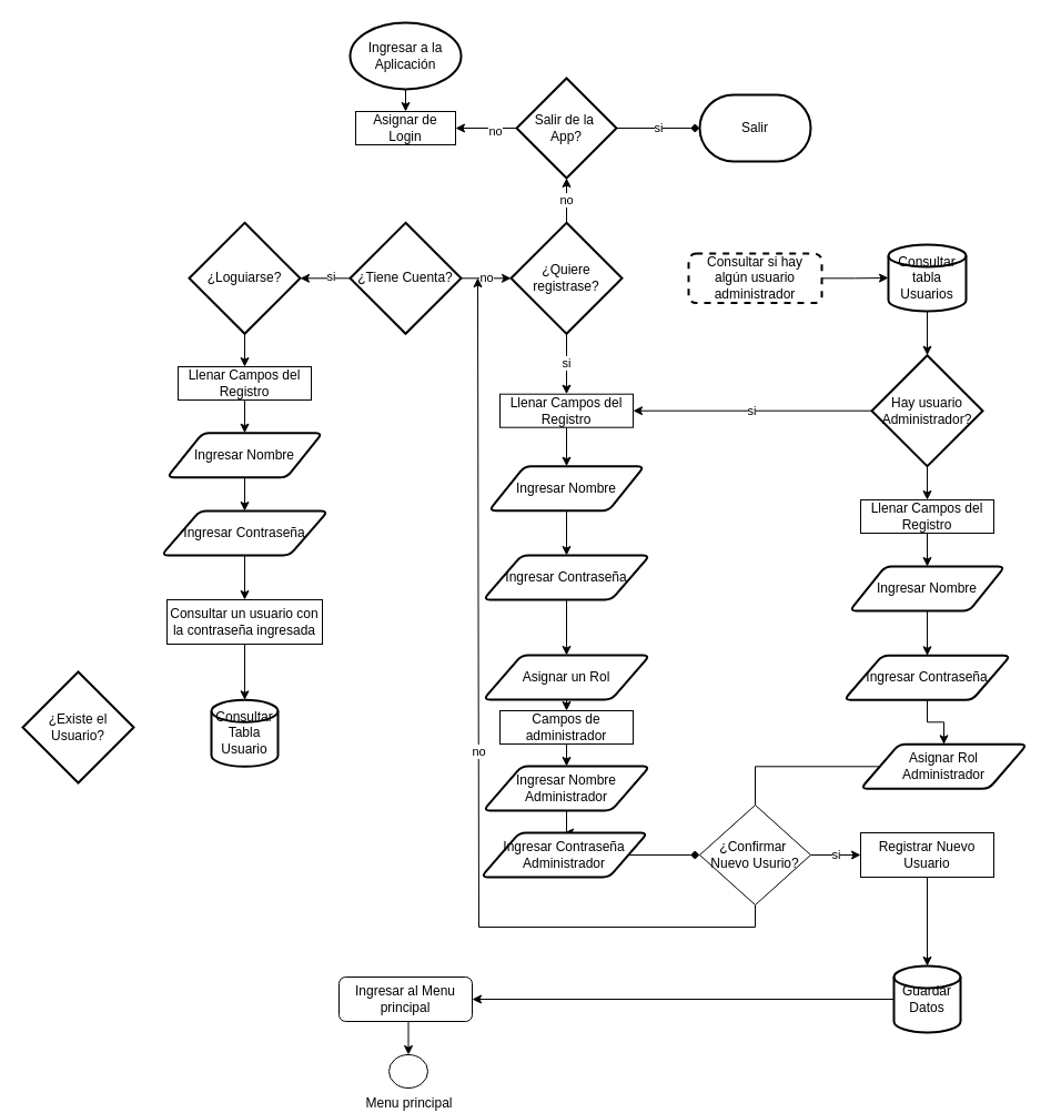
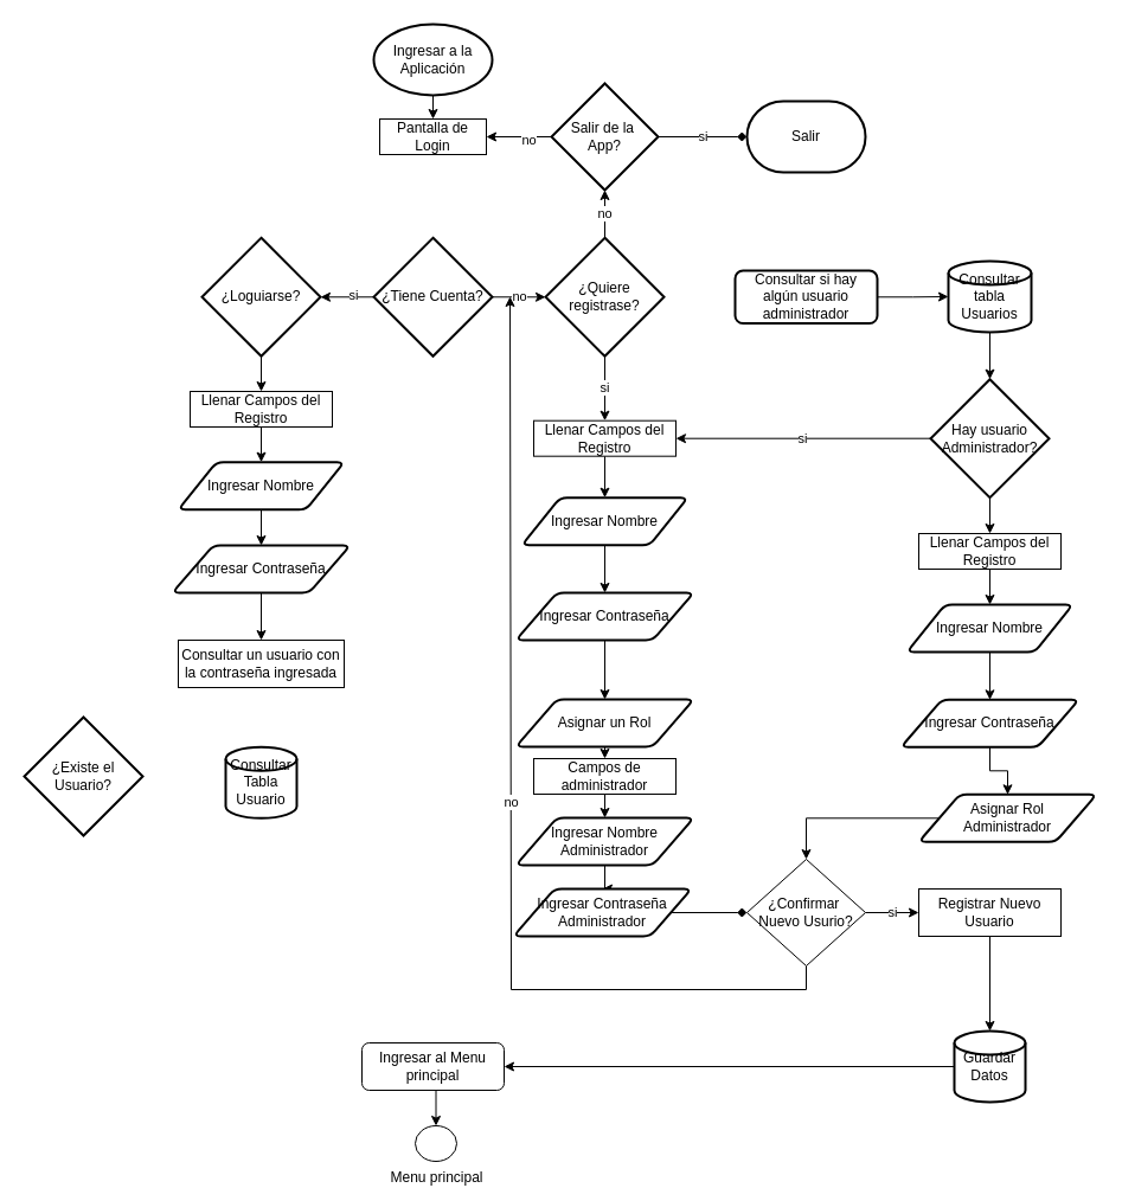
  <mxCell id="0" />
  <mxCell id="1" parent="0" />
  <mxCell id="2" style="edgeStyle=orthogonalEdgeStyle;rounded=0;orthogonalLoop=1;jettySize=auto;html=1;exitX=0.5;exitY=1;exitDx=0;exitDy=0;exitPerimeter=0;entryX=0.5;entryY=0;entryDx=0;entryDy=0;" parent="1" source="3" target="19" edge="1"><mxGeometry relative="1" as="geometry"><mxPoint x="365" y="100" as="targetPoint" /></mxGeometry></mxCell>
  <mxCell id="3" value="Ingresar a la Aplicación" style="strokeWidth=2;html=1;shape=mxgraph.flowchart.start_1;whiteSpace=wrap;" parent="1" vertex="1"><mxGeometry x="315" y="20" width="100" height="60" as="geometry" /></mxCell>
  <mxCell id="4" value="" style="edgeStyle=orthogonalEdgeStyle;rounded=0;orthogonalLoop=1;jettySize=auto;html=1;" parent="1" source="6" target="11" edge="1"><mxGeometry relative="1" as="geometry" /></mxCell>
  <mxCell id="5" value="si" style="edgeLabel;html=1;align=center;verticalAlign=middle;resizable=0;points=[];" parent="4" vertex="1" connectable="0"><mxGeometry x="-0.213" y="-2" relative="1" as="geometry"><mxPoint as="offset" /></mxGeometry></mxCell>
  <mxCell id="6" value="¿Tiene Cuenta?" style="strokeWidth=2;html=1;shape=mxgraph.flowchart.decision;whiteSpace=wrap;" parent="1" vertex="1"><mxGeometry x="315" y="200.31" width="100" height="100" as="geometry" /></mxCell>
  <mxCell id="7" value="si" style="edgeStyle=orthogonalEdgeStyle;rounded=0;orthogonalLoop=1;jettySize=auto;html=1;exitX=0.5;exitY=1;exitDx=0;exitDy=0;exitPerimeter=0;entryX=0.5;entryY=0;entryDx=0;entryDy=0;" parent="1" source="8" target="34" edge="1"><mxGeometry relative="1" as="geometry" /></mxCell>
  <mxCell id="8" value="¿Quiere registrase?" style="strokeWidth=2;html=1;shape=mxgraph.flowchart.decision;whiteSpace=wrap;" parent="1" vertex="1"><mxGeometry x="460" y="200.31" width="100" height="100" as="geometry" /></mxCell>
  <mxCell id="9" style="edgeStyle=orthogonalEdgeStyle;rounded=0;orthogonalLoop=1;jettySize=auto;html=1;exitX=0.5;exitY=0;exitDx=0;exitDy=0;exitPerimeter=0;" parent="1" source="11" edge="1"><mxGeometry relative="1" as="geometry"><mxPoint x="219.897" y="200" as="targetPoint" /></mxGeometry></mxCell>
  <mxCell id="10" style="edgeStyle=orthogonalEdgeStyle;rounded=0;orthogonalLoop=1;jettySize=auto;html=1;exitX=0.5;exitY=1;exitDx=0;exitDy=0;exitPerimeter=0;entryX=0.5;entryY=0;entryDx=0;entryDy=0;" edge="1" parent="1" source="11" target="60"><mxGeometry relative="1" as="geometry" /></mxCell>
  <mxCell id="11" value="¿Loguiarse?" style="strokeWidth=2;html=1;shape=mxgraph.flowchart.decision;whiteSpace=wrap;" parent="1" vertex="1"><mxGeometry x="170" y="200.31" width="100" height="100" as="geometry" /></mxCell>
  <mxCell id="12" style="edgeStyle=orthogonalEdgeStyle;rounded=0;orthogonalLoop=1;jettySize=auto;html=1;exitX=0;exitY=0.5;exitDx=0;exitDy=0;exitPerimeter=0;entryX=1;entryY=0.5;entryDx=0;entryDy=0;" parent="1" source="14" target="19" edge="1"><mxGeometry relative="1" as="geometry"><mxPoint x="420" y="115" as="targetPoint" /></mxGeometry></mxCell>
  <mxCell id="13" value="no" style="edgeLabel;html=1;align=center;verticalAlign=middle;resizable=0;points=[];" parent="12" vertex="1" connectable="0"><mxGeometry x="-0.282" y="2" relative="1" as="geometry"><mxPoint as="offset" /></mxGeometry></mxCell>
  <mxCell id="14" value="Salir de la&amp;nbsp;&lt;div&gt;App?&lt;/div&gt;" style="strokeWidth=2;html=1;shape=mxgraph.flowchart.decision;whiteSpace=wrap;" parent="1" vertex="1"><mxGeometry x="465" y="70" width="90" height="90" as="geometry" /></mxCell>
  <mxCell id="15" value="no" style="edgeStyle=orthogonalEdgeStyle;rounded=0;orthogonalLoop=1;jettySize=auto;html=1;exitX=0.5;exitY=0;exitDx=0;exitDy=0;exitPerimeter=0;entryX=0.5;entryY=1;entryDx=0;entryDy=0;entryPerimeter=0;" parent="1" source="8" target="14" edge="1"><mxGeometry relative="1" as="geometry" /></mxCell>
  <mxCell id="16" value="no" style="edgeStyle=orthogonalEdgeStyle;rounded=0;orthogonalLoop=1;jettySize=auto;html=1;exitX=1;exitY=0.5;exitDx=0;exitDy=0;exitPerimeter=0;entryX=0;entryY=0.5;entryDx=0;entryDy=0;entryPerimeter=0;" parent="1" source="6" target="8" edge="1"><mxGeometry relative="1" as="geometry" /></mxCell>
  <mxCell id="17" value="Salir" style="strokeWidth=2;html=1;shape=mxgraph.flowchart.terminator;whiteSpace=wrap;" parent="1" vertex="1"><mxGeometry x="630" y="85" width="100" height="60" as="geometry" /></mxCell>
  <mxCell id="18" value="si" style="edgeStyle=orthogonalEdgeStyle;rounded=0;orthogonalLoop=1;jettySize=auto;html=1;exitX=1;exitY=0.5;exitDx=0;exitDy=0;exitPerimeter=0;entryX=0;entryY=0.5;entryDx=0;entryDy=0;entryPerimeter=0;endArrow=diamond;" parent="1" source="14" target="17" edge="1"><mxGeometry relative="1" as="geometry" /></mxCell>
- <mxCell id="19" value="Asignar de Login" style="rounded=0;whiteSpace=wrap;html=1;" parent="1" vertex="1"><mxGeometry x="320" y="100" width="90" height="30" as="geometry" /></mxCell>
- <mxCell id="20" value="Consultar si hay algún usuario administrador" style="rounded=1;whiteSpace=wrap;html=1;strokeWidth=2;dashed=1;" parent="1" vertex="1"><mxGeometry x="620" y="228.05" width="120" height="44.53" as="geometry" /></mxCell>
+ <mxCell id="19" value="Pantalla de Login" style="rounded=0;whiteSpace=wrap;html=1;" parent="1" vertex="1"><mxGeometry x="320" y="100" width="90" height="30" as="geometry" /></mxCell>
+ <mxCell id="20" value="Consultar si hay algún usuario administrador" style="rounded=1;whiteSpace=wrap;html=1;strokeWidth=2;" parent="1" vertex="1"><mxGeometry x="620" y="228.05" width="120" height="44.53" as="geometry" /></mxCell>
  <mxCell id="21" style="edgeStyle=orthogonalEdgeStyle;rounded=0;orthogonalLoop=1;jettySize=auto;html=1;exitX=0.5;exitY=1;exitDx=0;exitDy=0;exitPerimeter=0;entryX=0.5;entryY=0;entryDx=0;entryDy=0;" parent="1" source="22" target="26" edge="1"><mxGeometry relative="1" as="geometry" /></mxCell>
  <mxCell id="22" value="Consultar tabla Usuarios" style="strokeWidth=2;html=1;shape=mxgraph.flowchart.database;whiteSpace=wrap;" parent="1" vertex="1"><mxGeometry x="800" y="220" width="70" height="60" as="geometry" /></mxCell>
  <mxCell id="23" style="edgeStyle=orthogonalEdgeStyle;rounded=0;orthogonalLoop=1;jettySize=auto;html=1;exitX=1;exitY=0.5;exitDx=0;exitDy=0;entryX=0;entryY=0.5;entryDx=0;entryDy=0;entryPerimeter=0;" parent="1" source="20" target="22" edge="1"><mxGeometry relative="1" as="geometry" /></mxCell>
  <mxCell id="24" value="si" style="edgeStyle=orthogonalEdgeStyle;rounded=0;orthogonalLoop=1;jettySize=auto;html=1;exitX=0;exitY=0.5;exitDx=0;exitDy=0;entryX=1;entryY=0.5;entryDx=0;entryDy=0;" parent="1" source="26" target="34" edge="1"><mxGeometry relative="1" as="geometry" /></mxCell>
  <mxCell id="25" style="edgeStyle=orthogonalEdgeStyle;rounded=0;orthogonalLoop=1;jettySize=auto;html=1;exitX=0.5;exitY=1;exitDx=0;exitDy=0;entryX=0.5;entryY=0;entryDx=0;entryDy=0;" parent="1" source="26" target="42" edge="1"><mxGeometry relative="1" as="geometry" /></mxCell>
  <mxCell id="26" value="Hay usuario Administrador?" style="rhombus;whiteSpace=wrap;html=1;strokeWidth=2;" parent="1" vertex="1"><mxGeometry x="785" y="319.69" width="100" height="100" as="geometry" /></mxCell>
  <mxCell id="27" value="" style="edgeStyle=orthogonalEdgeStyle;rounded=0;orthogonalLoop=1;jettySize=auto;html=1;" parent="1" source="28" target="30" edge="1"><mxGeometry relative="1" as="geometry" /></mxCell>
  <mxCell id="28" value="Ingresar Nombre" style="shape=parallelogram;html=1;strokeWidth=2;perimeter=parallelogramPerimeter;whiteSpace=wrap;rounded=1;arcSize=12;size=0.23;" parent="1" vertex="1"><mxGeometry x="440" y="419.69" width="140" height="40" as="geometry" /></mxCell>
  <mxCell id="29" value="" style="edgeStyle=orthogonalEdgeStyle;rounded=0;orthogonalLoop=1;jettySize=auto;html=1;" parent="1" source="30" target="32" edge="1"><mxGeometry relative="1" as="geometry" /></mxCell>
  <mxCell id="30" value="Ingresar Contraseña" style="shape=parallelogram;html=1;strokeWidth=2;perimeter=parallelogramPerimeter;whiteSpace=wrap;rounded=1;arcSize=12;size=0.23;" parent="1" vertex="1"><mxGeometry x="435" y="500" width="150" height="40" as="geometry" /></mxCell>
  <mxCell id="31" style="edgeStyle=orthogonalEdgeStyle;rounded=0;orthogonalLoop=1;jettySize=auto;html=1;exitX=0.5;exitY=1;exitDx=0;exitDy=0;entryX=0.5;entryY=0;entryDx=0;entryDy=0;" parent="1" source="32" target="36" edge="1"><mxGeometry relative="1" as="geometry" /></mxCell>
  <mxCell id="32" value="Asignar un Rol" style="shape=parallelogram;html=1;strokeWidth=2;perimeter=parallelogramPerimeter;whiteSpace=wrap;rounded=1;arcSize=12;size=0.23;" parent="1" vertex="1"><mxGeometry x="435" y="590" width="150" height="40" as="geometry" /></mxCell>
  <mxCell id="33" style="edgeStyle=orthogonalEdgeStyle;rounded=0;orthogonalLoop=1;jettySize=auto;html=1;exitX=0.5;exitY=1;exitDx=0;exitDy=0;entryX=0.5;entryY=0;entryDx=0;entryDy=0;" parent="1" source="34" target="28" edge="1"><mxGeometry relative="1" as="geometry" /></mxCell>
  <mxCell id="34" value="Llenar Campos del Registro" style="rounded=0;whiteSpace=wrap;html=1;" parent="1" vertex="1"><mxGeometry x="450" y="354.69" width="120" height="30" as="geometry" /></mxCell>
  <mxCell id="35" style="edgeStyle=orthogonalEdgeStyle;rounded=0;orthogonalLoop=1;jettySize=auto;html=1;exitX=0.5;exitY=1;exitDx=0;exitDy=0;entryX=0.5;entryY=0;entryDx=0;entryDy=0;" parent="1" source="36" target="38" edge="1"><mxGeometry relative="1" as="geometry" /></mxCell>
  <mxCell id="36" value="Campos de administrador" style="rounded=0;whiteSpace=wrap;html=1;" parent="1" vertex="1"><mxGeometry x="450" y="640" width="120" height="30" as="geometry" /></mxCell>
  <mxCell id="37" value="" style="edgeStyle=orthogonalEdgeStyle;rounded=0;orthogonalLoop=1;jettySize=auto;html=1;" parent="1" source="38" target="40" edge="1"><mxGeometry relative="1" as="geometry" /></mxCell>
  <mxCell id="38" value="Ingresar Nombre Administrador" style="shape=parallelogram;html=1;strokeWidth=2;perimeter=parallelogramPerimeter;whiteSpace=wrap;rounded=1;arcSize=12;size=0.23;" parent="1" vertex="1"><mxGeometry x="435" y="690" width="150" height="40" as="geometry" /></mxCell>
  <mxCell id="39" style="edgeStyle=orthogonalEdgeStyle;rounded=0;orthogonalLoop=1;jettySize=auto;html=1;exitX=1;exitY=0.5;exitDx=0;exitDy=0;entryX=0;entryY=0.5;entryDx=0;entryDy=0;endArrow=diamond;" parent="1" source="40" target="51" edge="1"><mxGeometry relative="1" as="geometry" /></mxCell>
  <mxCell id="40" value="Ingresar Contraseña Administrador" style="shape=parallelogram;html=1;strokeWidth=2;perimeter=parallelogramPerimeter;whiteSpace=wrap;rounded=1;arcSize=12;size=0.23;" parent="1" vertex="1"><mxGeometry x="433" y="750" width="150" height="40" as="geometry" /></mxCell>
  <mxCell id="41" style="edgeStyle=orthogonalEdgeStyle;rounded=0;orthogonalLoop=1;jettySize=auto;html=1;exitX=0.5;exitY=1;exitDx=0;exitDy=0;entryX=0.5;entryY=0;entryDx=0;entryDy=0;" parent="1" source="42" target="44" edge="1"><mxGeometry relative="1" as="geometry" /></mxCell>
  <mxCell id="42" value="Llenar Campos del Registro" style="rounded=0;whiteSpace=wrap;html=1;" parent="1" vertex="1"><mxGeometry x="775" y="450" width="120" height="30" as="geometry" /></mxCell>
  <mxCell id="43" style="edgeStyle=orthogonalEdgeStyle;rounded=0;orthogonalLoop=1;jettySize=auto;html=1;exitX=0.5;exitY=1;exitDx=0;exitDy=0;entryX=0.5;entryY=0;entryDx=0;entryDy=0;" parent="1" source="44" target="46" edge="1"><mxGeometry relative="1" as="geometry" /></mxCell>
  <mxCell id="44" value="Ingresar Nombre" style="shape=parallelogram;html=1;strokeWidth=2;perimeter=parallelogramPerimeter;whiteSpace=wrap;rounded=1;arcSize=12;size=0.23;" parent="1" vertex="1"><mxGeometry x="765" y="510" width="140" height="40" as="geometry" /></mxCell>
  <mxCell id="45" style="edgeStyle=orthogonalEdgeStyle;rounded=0;orthogonalLoop=1;jettySize=auto;html=1;exitX=0.5;exitY=1;exitDx=0;exitDy=0;entryX=0.5;entryY=0;entryDx=0;entryDy=0;" parent="1" source="46" target="48" edge="1"><mxGeometry relative="1" as="geometry" /></mxCell>
  <mxCell id="46" value="Ingresar Contraseña" style="shape=parallelogram;html=1;strokeWidth=2;perimeter=parallelogramPerimeter;whiteSpace=wrap;rounded=1;arcSize=12;size=0.23;" parent="1" vertex="1"><mxGeometry x="760" y="590.31" width="150" height="40" as="geometry" /></mxCell>
- <mxCell id="47" style="edgeStyle=orthogonalEdgeStyle;rounded=0;orthogonalLoop=1;jettySize=auto;html=1;exitX=0;exitY=0.5;exitDx=0;exitDy=0;entryX=0.5;entryY=0;entryDx=0;entryDy=0;endArrow=none;" parent="1" source="48" target="51" edge="1"><mxGeometry relative="1" as="geometry" /></mxCell>
+ <mxCell id="47" style="edgeStyle=orthogonalEdgeStyle;rounded=0;orthogonalLoop=1;jettySize=auto;html=1;exitX=0;exitY=0.5;exitDx=0;exitDy=0;entryX=0.5;entryY=0;entryDx=0;entryDy=0;" parent="1" source="48" target="51" edge="1"><mxGeometry relative="1" as="geometry" /></mxCell>
  <mxCell id="48" value="Asignar Rol&lt;div&gt;Administrador&lt;/div&gt;" style="shape=parallelogram;html=1;strokeWidth=2;perimeter=parallelogramPerimeter;whiteSpace=wrap;rounded=1;arcSize=12;size=0.23;" parent="1" vertex="1"><mxGeometry x="775" y="670.31" width="150" height="40" as="geometry" /></mxCell>
  <mxCell id="49" value="no" style="edgeStyle=orthogonalEdgeStyle;rounded=0;orthogonalLoop=1;jettySize=auto;html=1;exitX=0.5;exitY=1;exitDx=0;exitDy=0;" parent="1" source="51" edge="1"><mxGeometry relative="1" as="geometry"><mxPoint x="430" y="250" as="targetPoint" /><Array as="points"><mxPoint x="680" y="835" /><mxPoint x="431" y="835" /><mxPoint x="431" y="250" /></Array></mxGeometry></mxCell>
  <mxCell id="50" value="si" style="edgeStyle=orthogonalEdgeStyle;rounded=0;orthogonalLoop=1;jettySize=auto;html=1;" edge="1" parent="1" source="51" target="54"><mxGeometry relative="1" as="geometry" /></mxCell>
  <mxCell id="51" value="¿Confirmar&amp;nbsp;&lt;div&gt;Nuevo Usurio?&lt;/div&gt;" style="rhombus;whiteSpace=wrap;html=1;" parent="1" vertex="1"><mxGeometry x="630" y="725" width="100" height="90" as="geometry" /></mxCell>
  <mxCell id="52" value="Ingresar al Menu principal" style="whiteSpace=wrap;html=1;rounded=1;" vertex="1" parent="1"><mxGeometry x="305" y="880" width="120" height="40" as="geometry" /></mxCell>
  <mxCell id="53" value="Menu principal" style="verticalLabelPosition=bottom;verticalAlign=top;html=1;shape=mxgraph.flowchart.on-page_reference;" vertex="1" parent="1"><mxGeometry x="350" y="950" width="35" height="30" as="geometry" /></mxCell>
  <mxCell id="54" value="Registrar Nuevo Usuario" style="whiteSpace=wrap;html=1;" vertex="1" parent="1"><mxGeometry x="775" y="750" width="120" height="40" as="geometry" /></mxCell>
  <mxCell id="55" style="edgeStyle=orthogonalEdgeStyle;rounded=0;orthogonalLoop=1;jettySize=auto;html=1;exitX=0;exitY=0.5;exitDx=0;exitDy=0;exitPerimeter=0;entryX=1;entryY=0.5;entryDx=0;entryDy=0;" edge="1" parent="1" source="56" target="52"><mxGeometry relative="1" as="geometry" /></mxCell>
  <mxCell id="56" value="Guardar&lt;br&gt;&lt;span style=&quot;background-color: transparent; color: light-dark(rgb(0, 0, 0), rgb(255, 255, 255));&quot;&gt;Datos&lt;/span&gt;" style="strokeWidth=2;html=1;shape=mxgraph.flowchart.database;whiteSpace=wrap;" vertex="1" parent="1"><mxGeometry x="805" y="870" width="60" height="60" as="geometry" /></mxCell>
  <mxCell id="57" style="edgeStyle=orthogonalEdgeStyle;rounded=0;orthogonalLoop=1;jettySize=auto;html=1;exitX=0.5;exitY=1;exitDx=0;exitDy=0;entryX=0.5;entryY=0;entryDx=0;entryDy=0;entryPerimeter=0;" edge="1" parent="1" source="54" target="56"><mxGeometry relative="1" as="geometry" /></mxCell>
  <mxCell id="58" style="edgeStyle=orthogonalEdgeStyle;rounded=0;orthogonalLoop=1;jettySize=auto;html=1;exitX=0.5;exitY=1;exitDx=0;exitDy=0;entryX=0.5;entryY=0;entryDx=0;entryDy=0;entryPerimeter=0;" edge="1" parent="1" source="52" target="53"><mxGeometry relative="1" as="geometry" /></mxCell>
  <mxCell id="59" style="edgeStyle=orthogonalEdgeStyle;rounded=0;orthogonalLoop=1;jettySize=auto;html=1;exitX=0.5;exitY=1;exitDx=0;exitDy=0;entryX=0.5;entryY=0;entryDx=0;entryDy=0;" edge="1" parent="1" source="60" target="62"><mxGeometry relative="1" as="geometry" /></mxCell>
  <mxCell id="60" value="Llenar Campos del Registro" style="rounded=0;whiteSpace=wrap;html=1;" vertex="1" parent="1"><mxGeometry x="160" y="330" width="120" height="30" as="geometry" /></mxCell>
  <mxCell id="61" style="edgeStyle=orthogonalEdgeStyle;rounded=0;orthogonalLoop=1;jettySize=auto;html=1;exitX=0.5;exitY=1;exitDx=0;exitDy=0;entryX=0.5;entryY=0;entryDx=0;entryDy=0;" edge="1" parent="1" source="62" target="64"><mxGeometry relative="1" as="geometry" /></mxCell>
  <mxCell id="62" value="Ingresar Nombre" style="shape=parallelogram;html=1;strokeWidth=2;perimeter=parallelogramPerimeter;whiteSpace=wrap;rounded=1;arcSize=12;size=0.23;" vertex="1" parent="1"><mxGeometry x="150" y="389.69" width="140" height="40" as="geometry" /></mxCell>
  <mxCell id="63" style="edgeStyle=orthogonalEdgeStyle;rounded=0;orthogonalLoop=1;jettySize=auto;html=1;exitX=0.5;exitY=1;exitDx=0;exitDy=0;entryX=0.5;entryY=0;entryDx=0;entryDy=0;" edge="1" parent="1" source="64" target="65"><mxGeometry relative="1" as="geometry" /></mxCell>
  <mxCell id="64" value="Ingresar Contraseña" style="shape=parallelogram;html=1;strokeWidth=2;perimeter=parallelogramPerimeter;whiteSpace=wrap;rounded=1;arcSize=12;size=0.23;" vertex="1" parent="1"><mxGeometry x="145" y="460" width="150" height="40" as="geometry" /></mxCell>
  <mxCell id="65" value="Consultar un usuario con la contraseña ingresada" style="rounded=0;whiteSpace=wrap;html=1;" vertex="1" parent="1"><mxGeometry x="150" y="540" width="140" height="40" as="geometry" /></mxCell>
  <mxCell id="66" value="Consultar Tabla Usuario" style="strokeWidth=2;html=1;shape=mxgraph.flowchart.database;whiteSpace=wrap;" vertex="1" parent="1"><mxGeometry x="190" y="630.31" width="60" height="60" as="geometry" /></mxCell>
  <mxCell id="67" value="¿Existe el Usuario?" style="strokeWidth=2;html=1;shape=mxgraph.flowchart.decision;whiteSpace=wrap;" vertex="1" parent="1"><mxGeometry x="20" y="605" width="100" height="100" as="geometry" /></mxCell>
- <mxCell id="68" style="edgeStyle=orthogonalEdgeStyle;rounded=0;orthogonalLoop=1;jettySize=auto;html=1;exitX=0.5;exitY=1;exitDx=0;exitDy=0;entryX=0.5;entryY=0;entryDx=0;entryDy=0;entryPerimeter=0;" edge="1" parent="1" source="65" target="66"><mxGeometry relative="1" as="geometry" /></mxCell>
